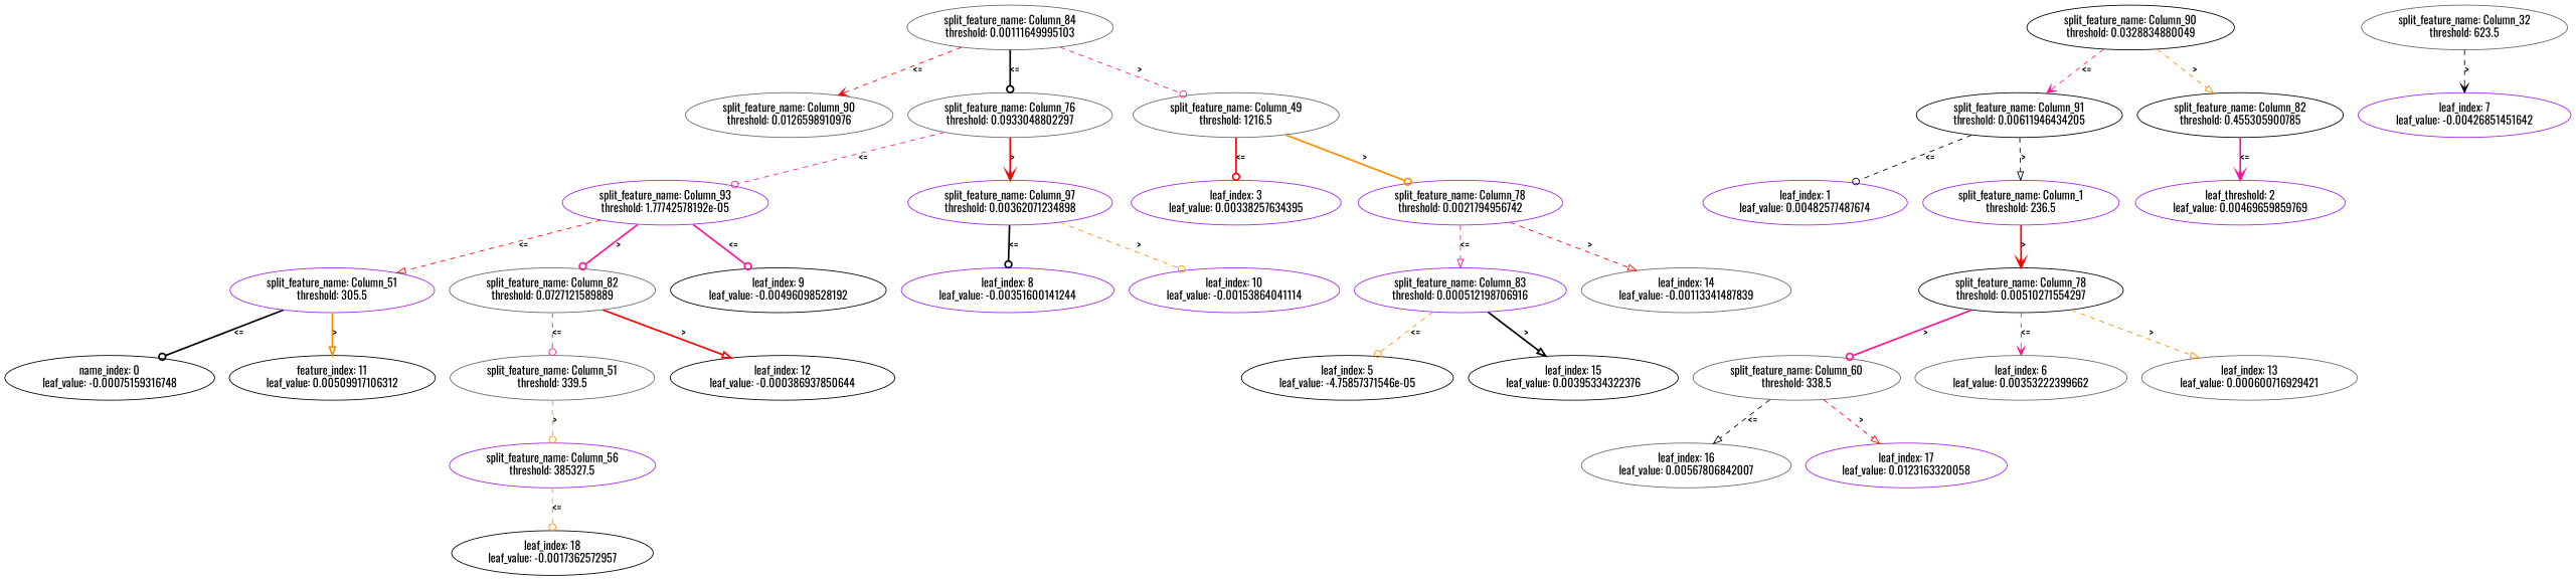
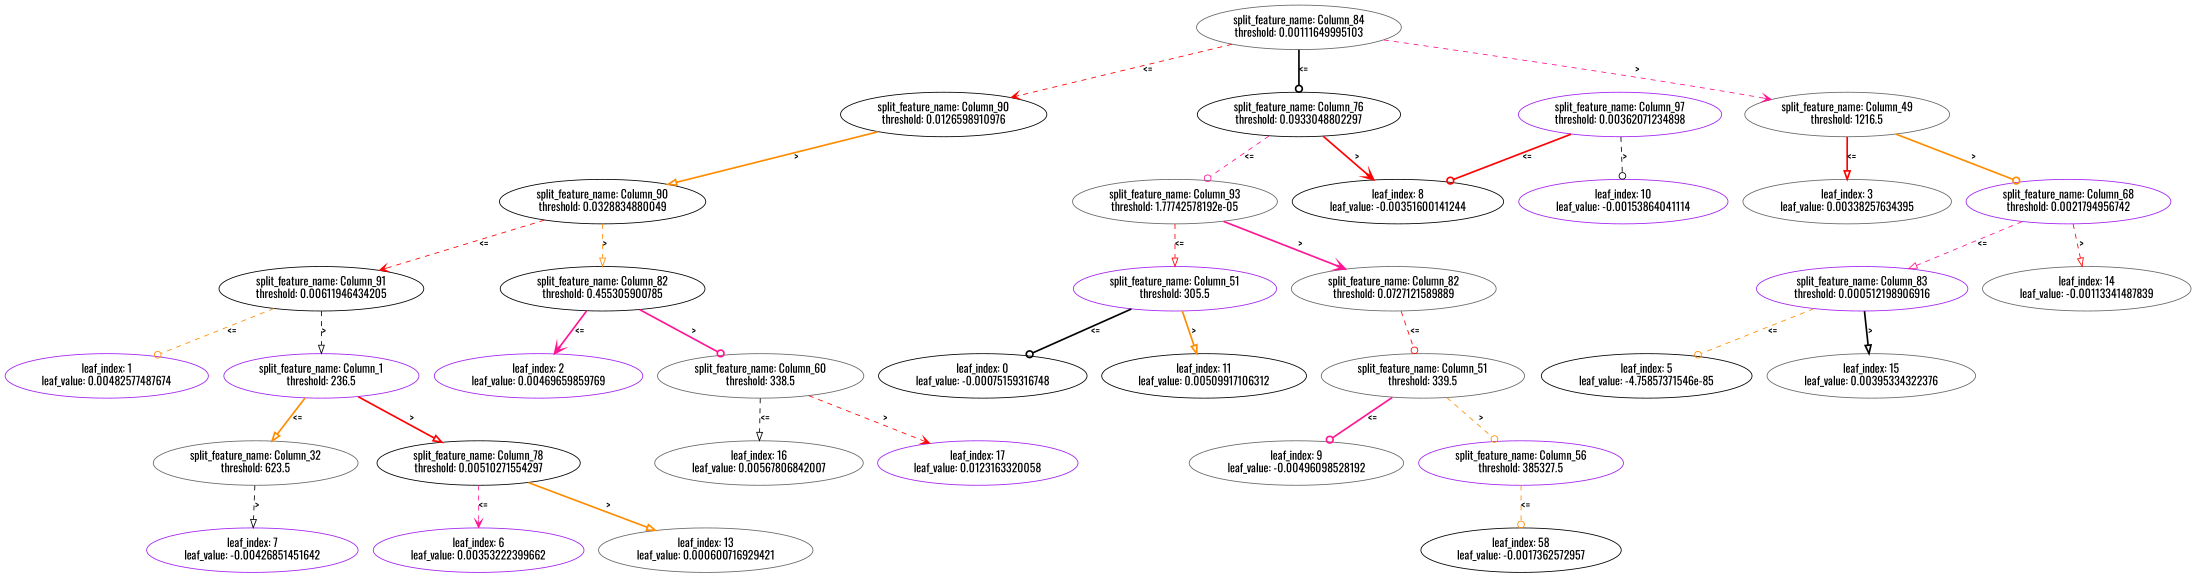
  digraph {
    fontname=Oswald
    node [color=purple fontname=Oswald]
    edge [arrowhead=odot color=darkorange fontname=Oswald style=dashed]
-   n1 [color=gray40 label="split_feature_name: Column_90\nthreshold: 0.0126598910976"]
+   n1 [color=black label="split_feature_name: Column_90\nthreshold: 0.0126598910976"]
    n2 [color=black label="split_feature_name: Column_90\nthreshold: 0.0328834880049"]
    n3 [color=gray40 label="split_feature_name: Column_84\nthreshold: 0.00111649995103"]
-   n4 [color=gray40 label="split_feature_name: Column_76\nthreshold: 0.0933048802297"]
+   n4 [color=black label="split_feature_name: Column_76\nthreshold: 0.0933048802297"]
    n5 [color=gray40 label="split_feature_name: Column_49\nthreshold: 1216.5"]
    n6 [color=black label="split_feature_name: Column_91\nthreshold: 0.00611946434205"]
    n7 [color=black label="split_feature_name: Column_82\nthreshold: 0.455305900785"]
-   n8 [label="split_feature_name: Column_93\nthreshold: 1.77742578192e-05"]
+   n8 [color=gray40 label="split_feature_name: Column_93\nthreshold: 1.77742578192e-05"]
    n9 [label="split_feature_name: Column_97\nthreshold: 0.00362071234898"]
-   n10 [label="leaf_index: 3\nleaf_value: 0.00338257634395"]
-   n11 [label="split_feature_name: Column_78\nthreshold: 0.0021794956742"]
+   n10 [color=gray40 label="leaf_index: 3\nleaf_value: 0.00338257634395"]
+   n11 [label="split_feature_name: Column_68\nthreshold: 0.0021794956742"]
    n12 [label="split_feature_name: Column_51\nthreshold: 305.5"]
    n13 [color=gray40 label="split_feature_name: Column_82\nthreshold: 0.0727121589889"]
-   n14 [label="leaf_index: 8\nleaf_value: -0.00351600141244"]
+   n14 [color=black label="leaf_index: 8\nleaf_value: -0.00351600141244"]
    n15 [label="leaf_index: 10\nleaf_value: -0.00153864041114"]
-   n16 [color=black label="name_index: 0\nleaf_value: -0.00075159316748"]
-   n17 [color=black label="feature_index: 11\nleaf_value: 0.00509917106312"]
+   n16 [color=black label="leaf_index: 0\nleaf_value: -0.00075159316748"]
+   n17 [color=black label="leaf_index: 11\nleaf_value: 0.00509917106312"]
    n18 [color=gray40 label="split_feature_name: Column_51\nthreshold: 339.5"]
-   n19 [color=black label="leaf_index: 12\nleaf_value: -0.000386937850644"]
-   n20 [color=black label="leaf_index: 9\nleaf_value: -0.00496098528192"]
+   n20 [color=gray40 label="leaf_index: 9\nleaf_value: -0.00496098528192"]
    n21 [label="split_feature_name: Column_56\nthreshold: 385327.5"]
-   n22 [color=black label="leaf_index: 18\nleaf_value: -0.0017362572957"]
-   n23 [label="split_feature_name: Column_83\nthreshold: 0.000512198706916"]
+   n22 [color=black label="leaf_index: 58\nleaf_value: -0.0017362572957"]
+   n23 [label="split_feature_name: Column_83\nthreshold: 0.000512198906916"]
    n24 [color=gray40 label="leaf_index: 14\nleaf_value: -0.00113341487839"]
-   n25 [color=black label="leaf_index: 5\nleaf_value: -4.75857371546e-05"]
-   n26 [color=black label="leaf_index: 15\nleaf_value: 0.00395334322376"]
+   n25 [color=black label="leaf_index: 5\nleaf_value: -4.75857371546e-85"]
+   n26 [color=gray40 label="leaf_index: 15\nleaf_value: 0.00395334322376"]
    n27 [label="leaf_index: 1\nleaf_value: 0.00482577487674"]
    n28 [label="split_feature_name: Column_1\nthreshold: 236.5"]
-   n29 [label="leaf_threshold: 2\nleaf_value: 0.00469659859769"]
+   n29 [label="leaf_index: 2\nleaf_value: 0.00469659859769"]
    n30 [color=gray40 label="split_feature_name: Column_60\nthreshold: 338.5"]
    n31 [color=gray40 label="split_feature_name: Column_32\nthreshold: 623.5"]
    n32 [color=black label="split_feature_name: Column_78\nthreshold: 0.00510271554297"]
    n33 [label="leaf_index: 7\nleaf_value: -0.00426851451642"]
-   n34 [color=gray40 label="leaf_index: 6\nleaf_value: 0.00353222399662"]
+   n34 [label="leaf_index: 6\nleaf_value: 0.00353222399662"]
    n35 [color=gray40 label="leaf_index: 13\nleaf_value: 0.000600716929421"]
    n36 [color=gray40 label="leaf_index: 16\nleaf_value: 0.00567806842007"]
    n37 [label="leaf_index: 17\nleaf_value: 0.0123163320058"]
-   n2 -> n6 [arrowhead=vee color=deeppink label="<="]
+   n1 -> n2 [arrowhead=onormal label=">" style=bold]
+   n2 -> n6 [arrowhead=vee color=red label="<="]
    n2 -> n7 [arrowhead=onormal label=">"]
    n3 -> n1 [arrowhead=vee color=red label="<="]
    n3 -> n4 [color=black label="<=" style=bold]
-   n3 -> n5 [color=deeppink label=">"]
+   n3 -> n5 [arrowhead=vee color=deeppink label=">"]
    n4 -> n8 [color=deeppink label="<="]
-   n4 -> n9 [arrowhead=vee color=red label=">" style=bold]
-   n5 -> n10 [color=red label="<=" style=bold]
+   n4 -> n14 [arrowhead=vee color=red label=">" style=bold]
+   n5 -> n10 [arrowhead=onormal color=red label="<=" style=bold]
    n5 -> n11 [label=">" style=bold]
-   n6 -> n27 [color=black label="<="]
+   n6 -> n27 [label="<="]
    n6 -> n28 [arrowhead=onormal color=black label=">"]
    n7 -> n29 [arrowhead=vee color=deeppink label="<=" style=bold]
-   n32 -> n30 [color=deeppink label=">" style=bold]
+   n7 -> n30 [color=deeppink label=">" style=bold]
    n8 -> n12 [arrowhead=onormal color=red label="<="]
-   n8 -> n13 [color=deeppink label=">" style=bold]
-   n9 -> n14 [color=black label="<=" style=bold]
-   n9 -> n15 [label=">"]
+   n8 -> n13 [arrowhead=vee color=deeppink label=">" style=bold]
+   n9 -> n14 [color=red label="<=" style=bold]
+   n9 -> n15 [color=black label=">"]
    n11 -> n23 [arrowhead=onormal color=deeppink label="<="]
    n11 -> n24 [arrowhead=onormal color=red label=">"]
    n12 -> n16 [color=black label="<=" style=bold]
    n12 -> n17 [arrowhead=onormal label=">" style=bold]
-   n13 -> n18 [color=deeppink label="<="]
-   n13 -> n19 [arrowhead=onormal color=red label=">" style=bold]
-   n8 -> n20 [color=deeppink label="<=" style=bold]
+   n13 -> n18 [color=red label="<="]
+   n18 -> n20 [color=deeppink label="<=" style=bold]
    n18 -> n21 [label=">"]
    n21 -> n22 [label="<="]
    n23 -> n25 [label="<="]
    n23 -> n26 [arrowhead=onormal color=black label=">" style=bold]
-   n28 -> n32 [arrowhead=vee color=red label=">" style=bold]
+   n28 -> n31 [arrowhead=onormal label="<=" style=bold]
+   n28 -> n32 [arrowhead=onormal color=red label=">" style=bold]
    n30 -> n36 [arrowhead=onormal color=black label="<="]
-   n30 -> n37 [arrowhead=onormal color=red label=">"]
-   n31 -> n33 [arrowhead=vee color=black label=">"]
+   n30 -> n37 [arrowhead=vee color=red label=">"]
+   n31 -> n33 [arrowhead=onormal color=black label=">"]
    n32 -> n34 [arrowhead=vee color=deeppink label="<="]
-   n32 -> n35 [arrowhead=onormal label=">"]
+   n32 -> n35 [arrowhead=onormal label=">" style=bold]
  }
